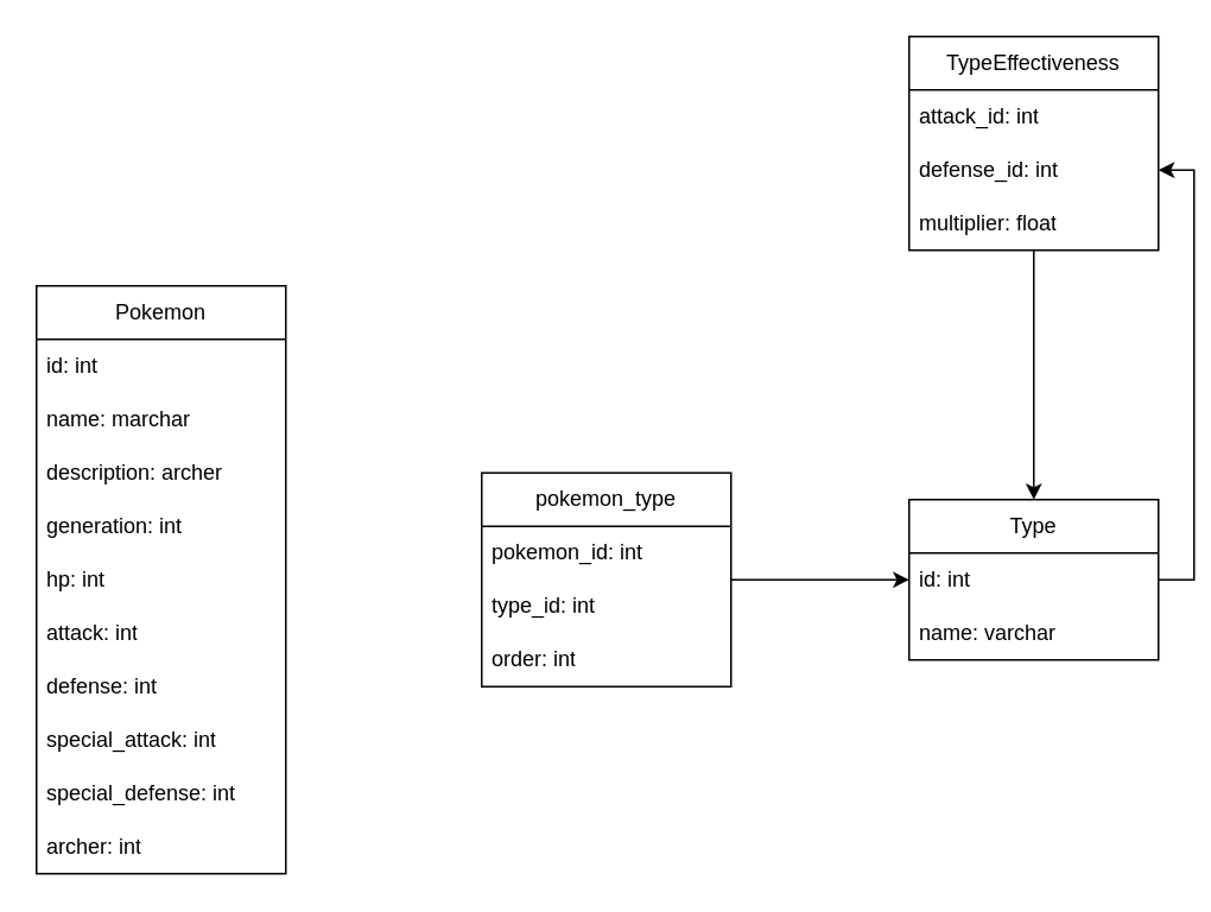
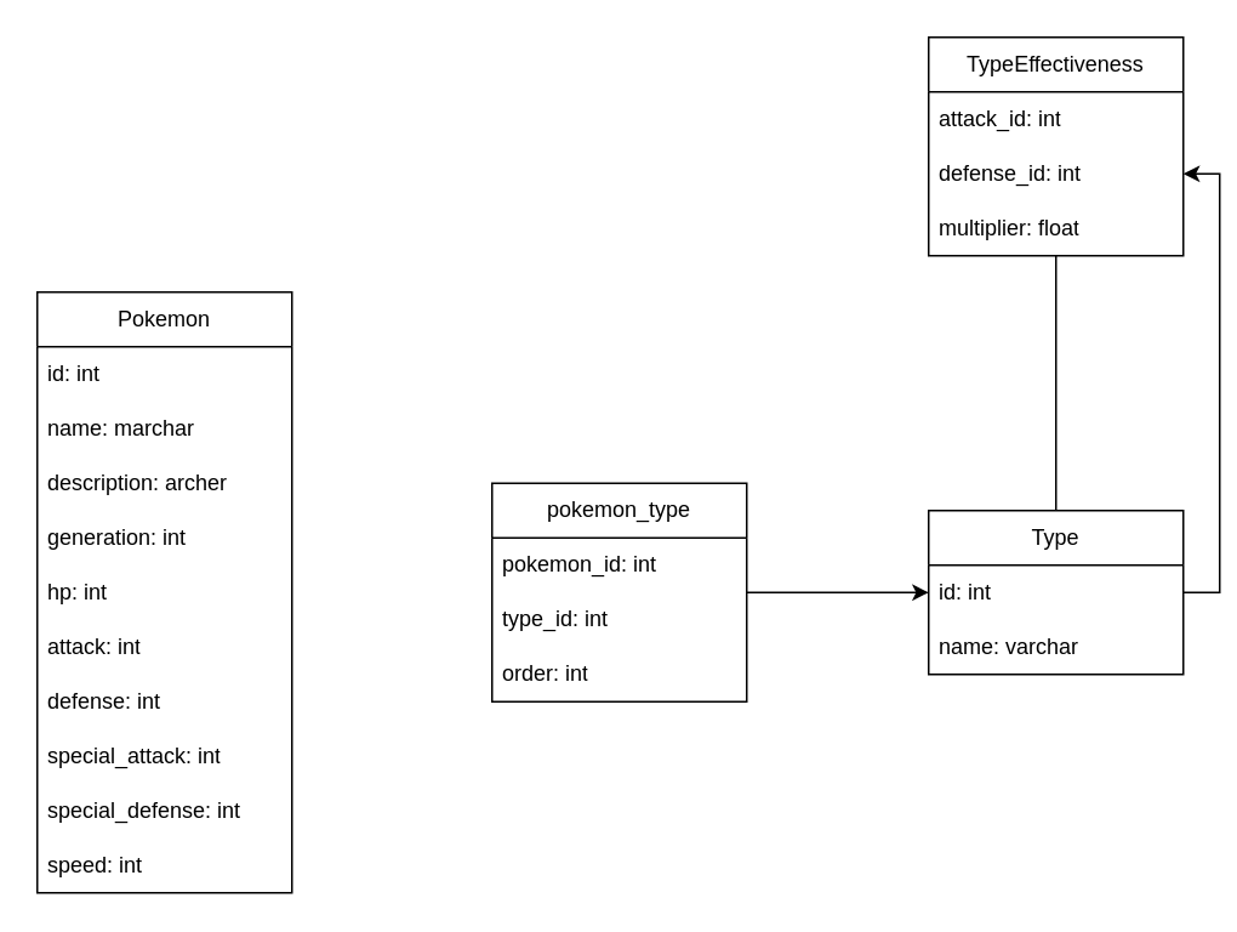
  <mxCell id="0" />
  <mxCell id="1" parent="0" />
  <mxCell id="2" style="edgeStyle=orthogonalEdgeStyle;rounded=0;orthogonalLoop=1;jettySize=auto;html=1;entryX=1;entryY=0.5;entryDx=0;entryDy=0;exitX=1;exitY=0.5;exitDx=0;exitDy=0;" edge="1" parent="1" source="4" target="9"><mxGeometry relative="1" as="geometry" /></mxCell>
  <mxCell id="3" value="Type" style="swimlane;fontStyle=0;childLayout=stackLayout;horizontal=1;startSize=30;horizontalStack=0;resizeParent=1;resizeParentMax=0;resizeLast=0;collapsible=1;marginBottom=0;whiteSpace=wrap;html=1;" vertex="1" parent="1"><mxGeometry x="510" y="280" width="140" height="90" as="geometry" /></mxCell>
  <mxCell id="4" value="id: int" style="text;strokeColor=none;fillColor=none;align=left;verticalAlign=middle;spacingLeft=4;spacingRight=4;overflow=hidden;points=[[0,0.5],[1,0.5]];portConstraint=eastwest;rotatable=0;whiteSpace=wrap;html=1;" vertex="1" parent="3"><mxGeometry y="30" width="140" height="30" as="geometry" /></mxCell>
  <mxCell id="5" value="name: varchar" style="text;strokeColor=none;fillColor=none;align=left;verticalAlign=middle;spacingLeft=4;spacingRight=4;overflow=hidden;points=[[0,0.5],[1,0.5]];portConstraint=eastwest;rotatable=0;whiteSpace=wrap;html=1;" vertex="1" parent="3"><mxGeometry y="60" width="140" height="30" as="geometry" /></mxCell>
- <mxCell id="6" style="edgeStyle=orthogonalEdgeStyle;rounded=0;orthogonalLoop=1;jettySize=auto;html=1;entryX=0.5;entryY=0;entryDx=0;entryDy=0;" edge="1" parent="1" source="7" target="3"><mxGeometry relative="1" as="geometry" /></mxCell>
+ <mxCell id="6" style="edgeStyle=orthogonalEdgeStyle;rounded=0;orthogonalLoop=1;jettySize=auto;html=1;entryX=0.5;entryY=0;entryDx=0;entryDy=0;endArrow=none;" edge="1" parent="1" source="7" target="3"><mxGeometry relative="1" as="geometry" /></mxCell>
  <mxCell id="7" value="TypeEffectiveness" style="swimlane;fontStyle=0;childLayout=stackLayout;horizontal=1;startSize=30;horizontalStack=0;resizeParent=1;resizeParentMax=0;resizeLast=0;collapsible=1;marginBottom=0;whiteSpace=wrap;html=1;" vertex="1" parent="1"><mxGeometry x="510" y="20" width="140" height="120" as="geometry" /></mxCell>
  <mxCell id="8" value="attack_id: int" style="text;strokeColor=none;fillColor=none;align=left;verticalAlign=middle;spacingLeft=4;spacingRight=4;overflow=hidden;points=[[0,0.5],[1,0.5]];portConstraint=eastwest;rotatable=0;whiteSpace=wrap;html=1;" vertex="1" parent="7"><mxGeometry y="30" width="140" height="30" as="geometry" /></mxCell>
  <mxCell id="9" value="defense_id: int" style="text;strokeColor=none;fillColor=none;align=left;verticalAlign=middle;spacingLeft=4;spacingRight=4;overflow=hidden;points=[[0,0.5],[1,0.5]];portConstraint=eastwest;rotatable=0;whiteSpace=wrap;html=1;" vertex="1" parent="7"><mxGeometry y="60" width="140" height="30" as="geometry" /></mxCell>
  <mxCell id="10" value="multiplier: float" style="text;strokeColor=none;fillColor=none;align=left;verticalAlign=middle;spacingLeft=4;spacingRight=4;overflow=hidden;points=[[0,0.5],[1,0.5]];portConstraint=eastwest;rotatable=0;whiteSpace=wrap;html=1;" vertex="1" parent="7"><mxGeometry y="90" width="140" height="30" as="geometry" /></mxCell>
  <mxCell id="11" value="Pokemon" style="swimlane;fontStyle=0;childLayout=stackLayout;horizontal=1;startSize=30;horizontalStack=0;resizeParent=1;resizeParentMax=0;resizeLast=0;collapsible=1;marginBottom=0;whiteSpace=wrap;html=1;" vertex="1" parent="1"><mxGeometry x="20" y="160" width="140" height="330" as="geometry" /></mxCell>
  <mxCell id="12" value="id: int" style="text;strokeColor=none;fillColor=none;align=left;verticalAlign=middle;spacingLeft=4;spacingRight=4;overflow=hidden;points=[[0,0.5],[1,0.5]];portConstraint=eastwest;rotatable=0;whiteSpace=wrap;html=1;" vertex="1" parent="11"><mxGeometry y="30" width="140" height="30" as="geometry" /></mxCell>
  <mxCell id="13" value="name: marchar" style="text;strokeColor=none;fillColor=none;align=left;verticalAlign=middle;spacingLeft=4;spacingRight=4;overflow=hidden;points=[[0,0.5],[1,0.5]];portConstraint=eastwest;rotatable=0;whiteSpace=wrap;html=1;" vertex="1" parent="11"><mxGeometry y="60" width="140" height="30" as="geometry" /></mxCell>
  <mxCell id="14" value="description: archer" style="text;strokeColor=none;fillColor=none;align=left;verticalAlign=middle;spacingLeft=4;spacingRight=4;overflow=hidden;points=[[0,0.5],[1,0.5]];portConstraint=eastwest;rotatable=0;whiteSpace=wrap;html=1;" vertex="1" parent="11"><mxGeometry y="90" width="140" height="30" as="geometry" /></mxCell>
  <mxCell id="15" value="generation: int" style="text;strokeColor=none;fillColor=none;align=left;verticalAlign=middle;spacingLeft=4;spacingRight=4;overflow=hidden;points=[[0,0.5],[1,0.5]];portConstraint=eastwest;rotatable=0;whiteSpace=wrap;html=1;" vertex="1" parent="11"><mxGeometry y="120" width="140" height="30" as="geometry" /></mxCell>
  <mxCell id="16" value="hp: int" style="text;strokeColor=none;fillColor=none;align=left;verticalAlign=middle;spacingLeft=4;spacingRight=4;overflow=hidden;points=[[0,0.5],[1,0.5]];portConstraint=eastwest;rotatable=0;whiteSpace=wrap;html=1;" vertex="1" parent="11"><mxGeometry y="150" width="140" height="30" as="geometry" /></mxCell>
  <mxCell id="17" value="attack: int" style="text;strokeColor=none;fillColor=none;align=left;verticalAlign=middle;spacingLeft=4;spacingRight=4;overflow=hidden;points=[[0,0.5],[1,0.5]];portConstraint=eastwest;rotatable=0;whiteSpace=wrap;html=1;" vertex="1" parent="11"><mxGeometry y="180" width="140" height="30" as="geometry" /></mxCell>
  <mxCell id="18" value="defense: int" style="text;strokeColor=none;fillColor=none;align=left;verticalAlign=middle;spacingLeft=4;spacingRight=4;overflow=hidden;points=[[0,0.5],[1,0.5]];portConstraint=eastwest;rotatable=0;whiteSpace=wrap;html=1;" vertex="1" parent="11"><mxGeometry y="210" width="140" height="30" as="geometry" /></mxCell>
  <mxCell id="19" value="special_attack: int" style="text;strokeColor=none;fillColor=none;align=left;verticalAlign=middle;spacingLeft=4;spacingRight=4;overflow=hidden;points=[[0,0.5],[1,0.5]];portConstraint=eastwest;rotatable=0;whiteSpace=wrap;html=1;" vertex="1" parent="11"><mxGeometry y="240" width="140" height="30" as="geometry" /></mxCell>
  <mxCell id="20" value="special_defense: int" style="text;strokeColor=none;fillColor=none;align=left;verticalAlign=middle;spacingLeft=4;spacingRight=4;overflow=hidden;points=[[0,0.5],[1,0.5]];portConstraint=eastwest;rotatable=0;whiteSpace=wrap;html=1;" vertex="1" parent="11"><mxGeometry y="270" width="140" height="30" as="geometry" /></mxCell>
- <mxCell id="21" value="archer: int" style="text;strokeColor=none;fillColor=none;align=left;verticalAlign=middle;spacingLeft=4;spacingRight=4;overflow=hidden;points=[[0,0.5],[1,0.5]];portConstraint=eastwest;rotatable=0;whiteSpace=wrap;html=1;" vertex="1" parent="11"><mxGeometry y="300" width="140" height="30" as="geometry" /></mxCell>
+ <mxCell id="21" value="speed: int" style="text;strokeColor=none;fillColor=none;align=left;verticalAlign=middle;spacingLeft=4;spacingRight=4;overflow=hidden;points=[[0,0.5],[1,0.5]];portConstraint=eastwest;rotatable=0;whiteSpace=wrap;html=1;" vertex="1" parent="11"><mxGeometry y="300" width="140" height="30" as="geometry" /></mxCell>
  <mxCell id="22" style="edgeStyle=orthogonalEdgeStyle;rounded=0;orthogonalLoop=1;jettySize=auto;html=1;" edge="1" parent="1" source="23" target="3"><mxGeometry relative="1" as="geometry" /></mxCell>
  <mxCell id="23" value="pokemon_type" style="swimlane;fontStyle=0;childLayout=stackLayout;horizontal=1;startSize=30;horizontalStack=0;resizeParent=1;resizeParentMax=0;resizeLast=0;collapsible=1;marginBottom=0;whiteSpace=wrap;html=1;" vertex="1" parent="1"><mxGeometry x="270" y="265" width="140" height="120" as="geometry" /></mxCell>
  <mxCell id="24" value="pokemon_id: int" style="text;strokeColor=none;fillColor=none;align=left;verticalAlign=middle;spacingLeft=4;spacingRight=4;overflow=hidden;points=[[0,0.5],[1,0.5]];portConstraint=eastwest;rotatable=0;whiteSpace=wrap;html=1;" vertex="1" parent="23"><mxGeometry y="30" width="140" height="30" as="geometry" /></mxCell>
  <mxCell id="25" value="type_id: int" style="text;strokeColor=none;fillColor=none;align=left;verticalAlign=middle;spacingLeft=4;spacingRight=4;overflow=hidden;points=[[0,0.5],[1,0.5]];portConstraint=eastwest;rotatable=0;whiteSpace=wrap;html=1;" vertex="1" parent="23"><mxGeometry y="60" width="140" height="30" as="geometry" /></mxCell>
  <mxCell id="26" value="order: int" style="text;strokeColor=none;fillColor=none;align=left;verticalAlign=middle;spacingLeft=4;spacingRight=4;overflow=hidden;points=[[0,0.5],[1,0.5]];portConstraint=eastwest;rotatable=0;whiteSpace=wrap;html=1;" vertex="1" parent="23"><mxGeometry y="90" width="140" height="30" as="geometry" /></mxCell>
